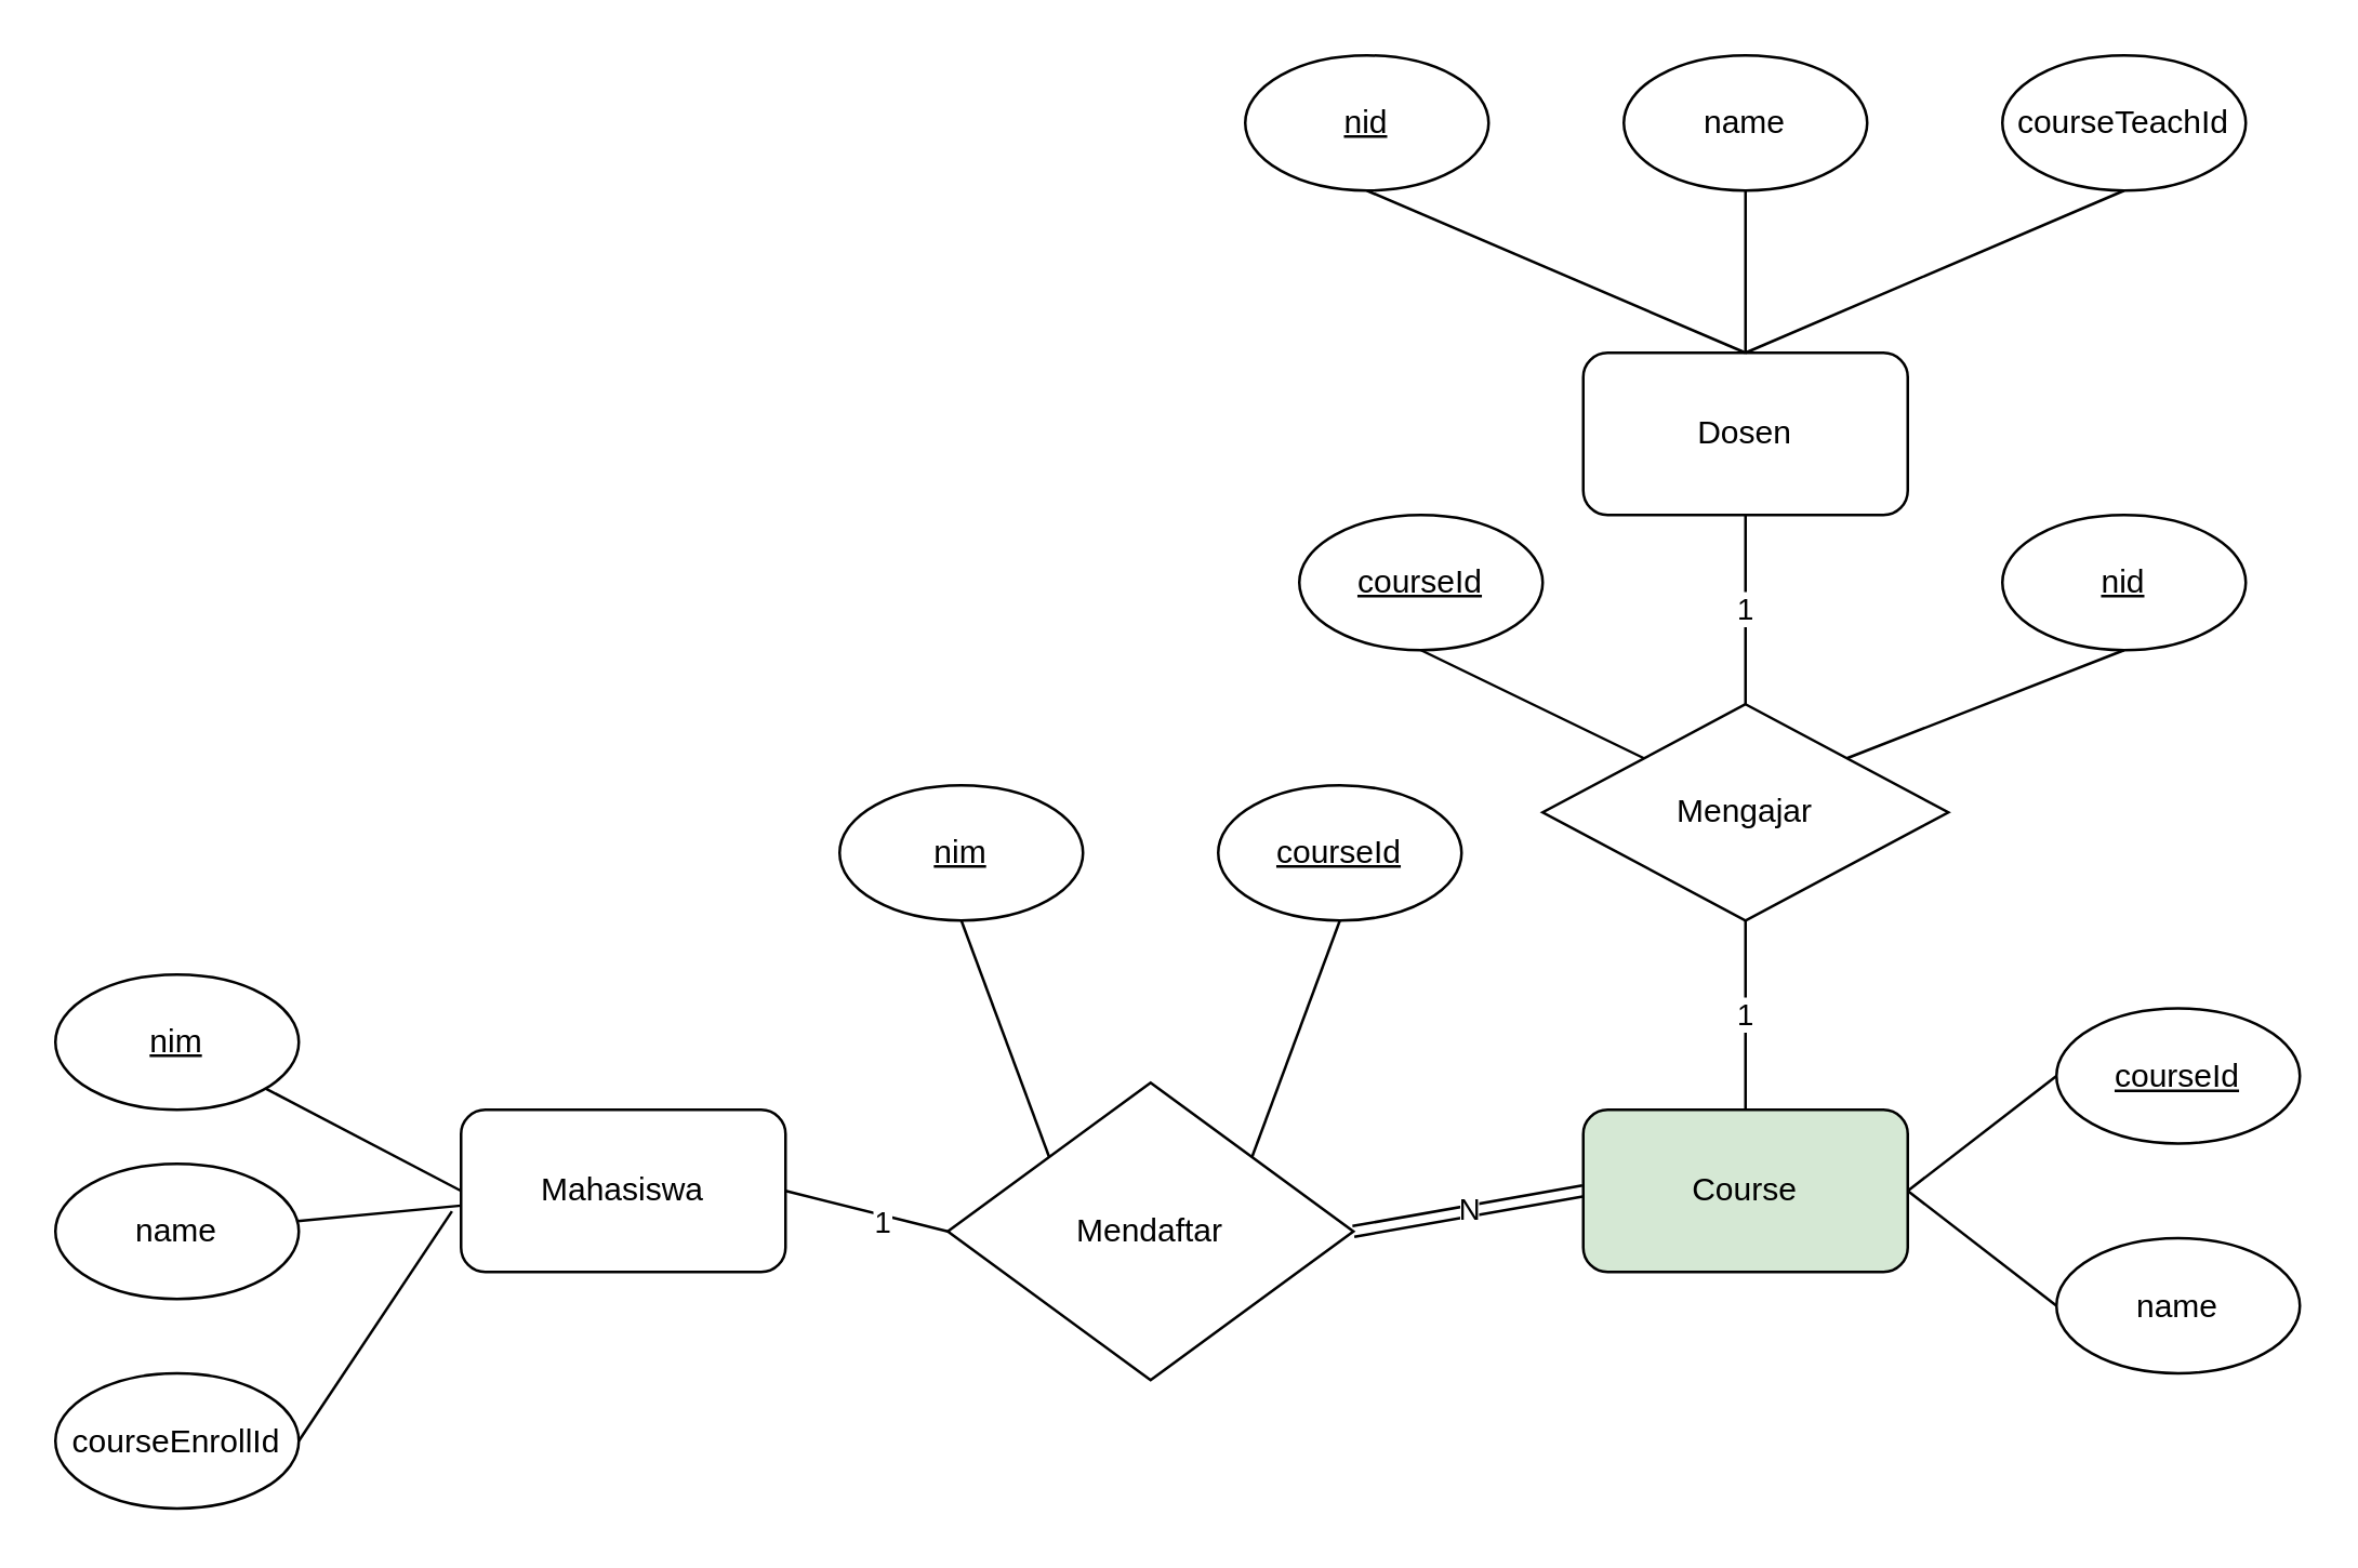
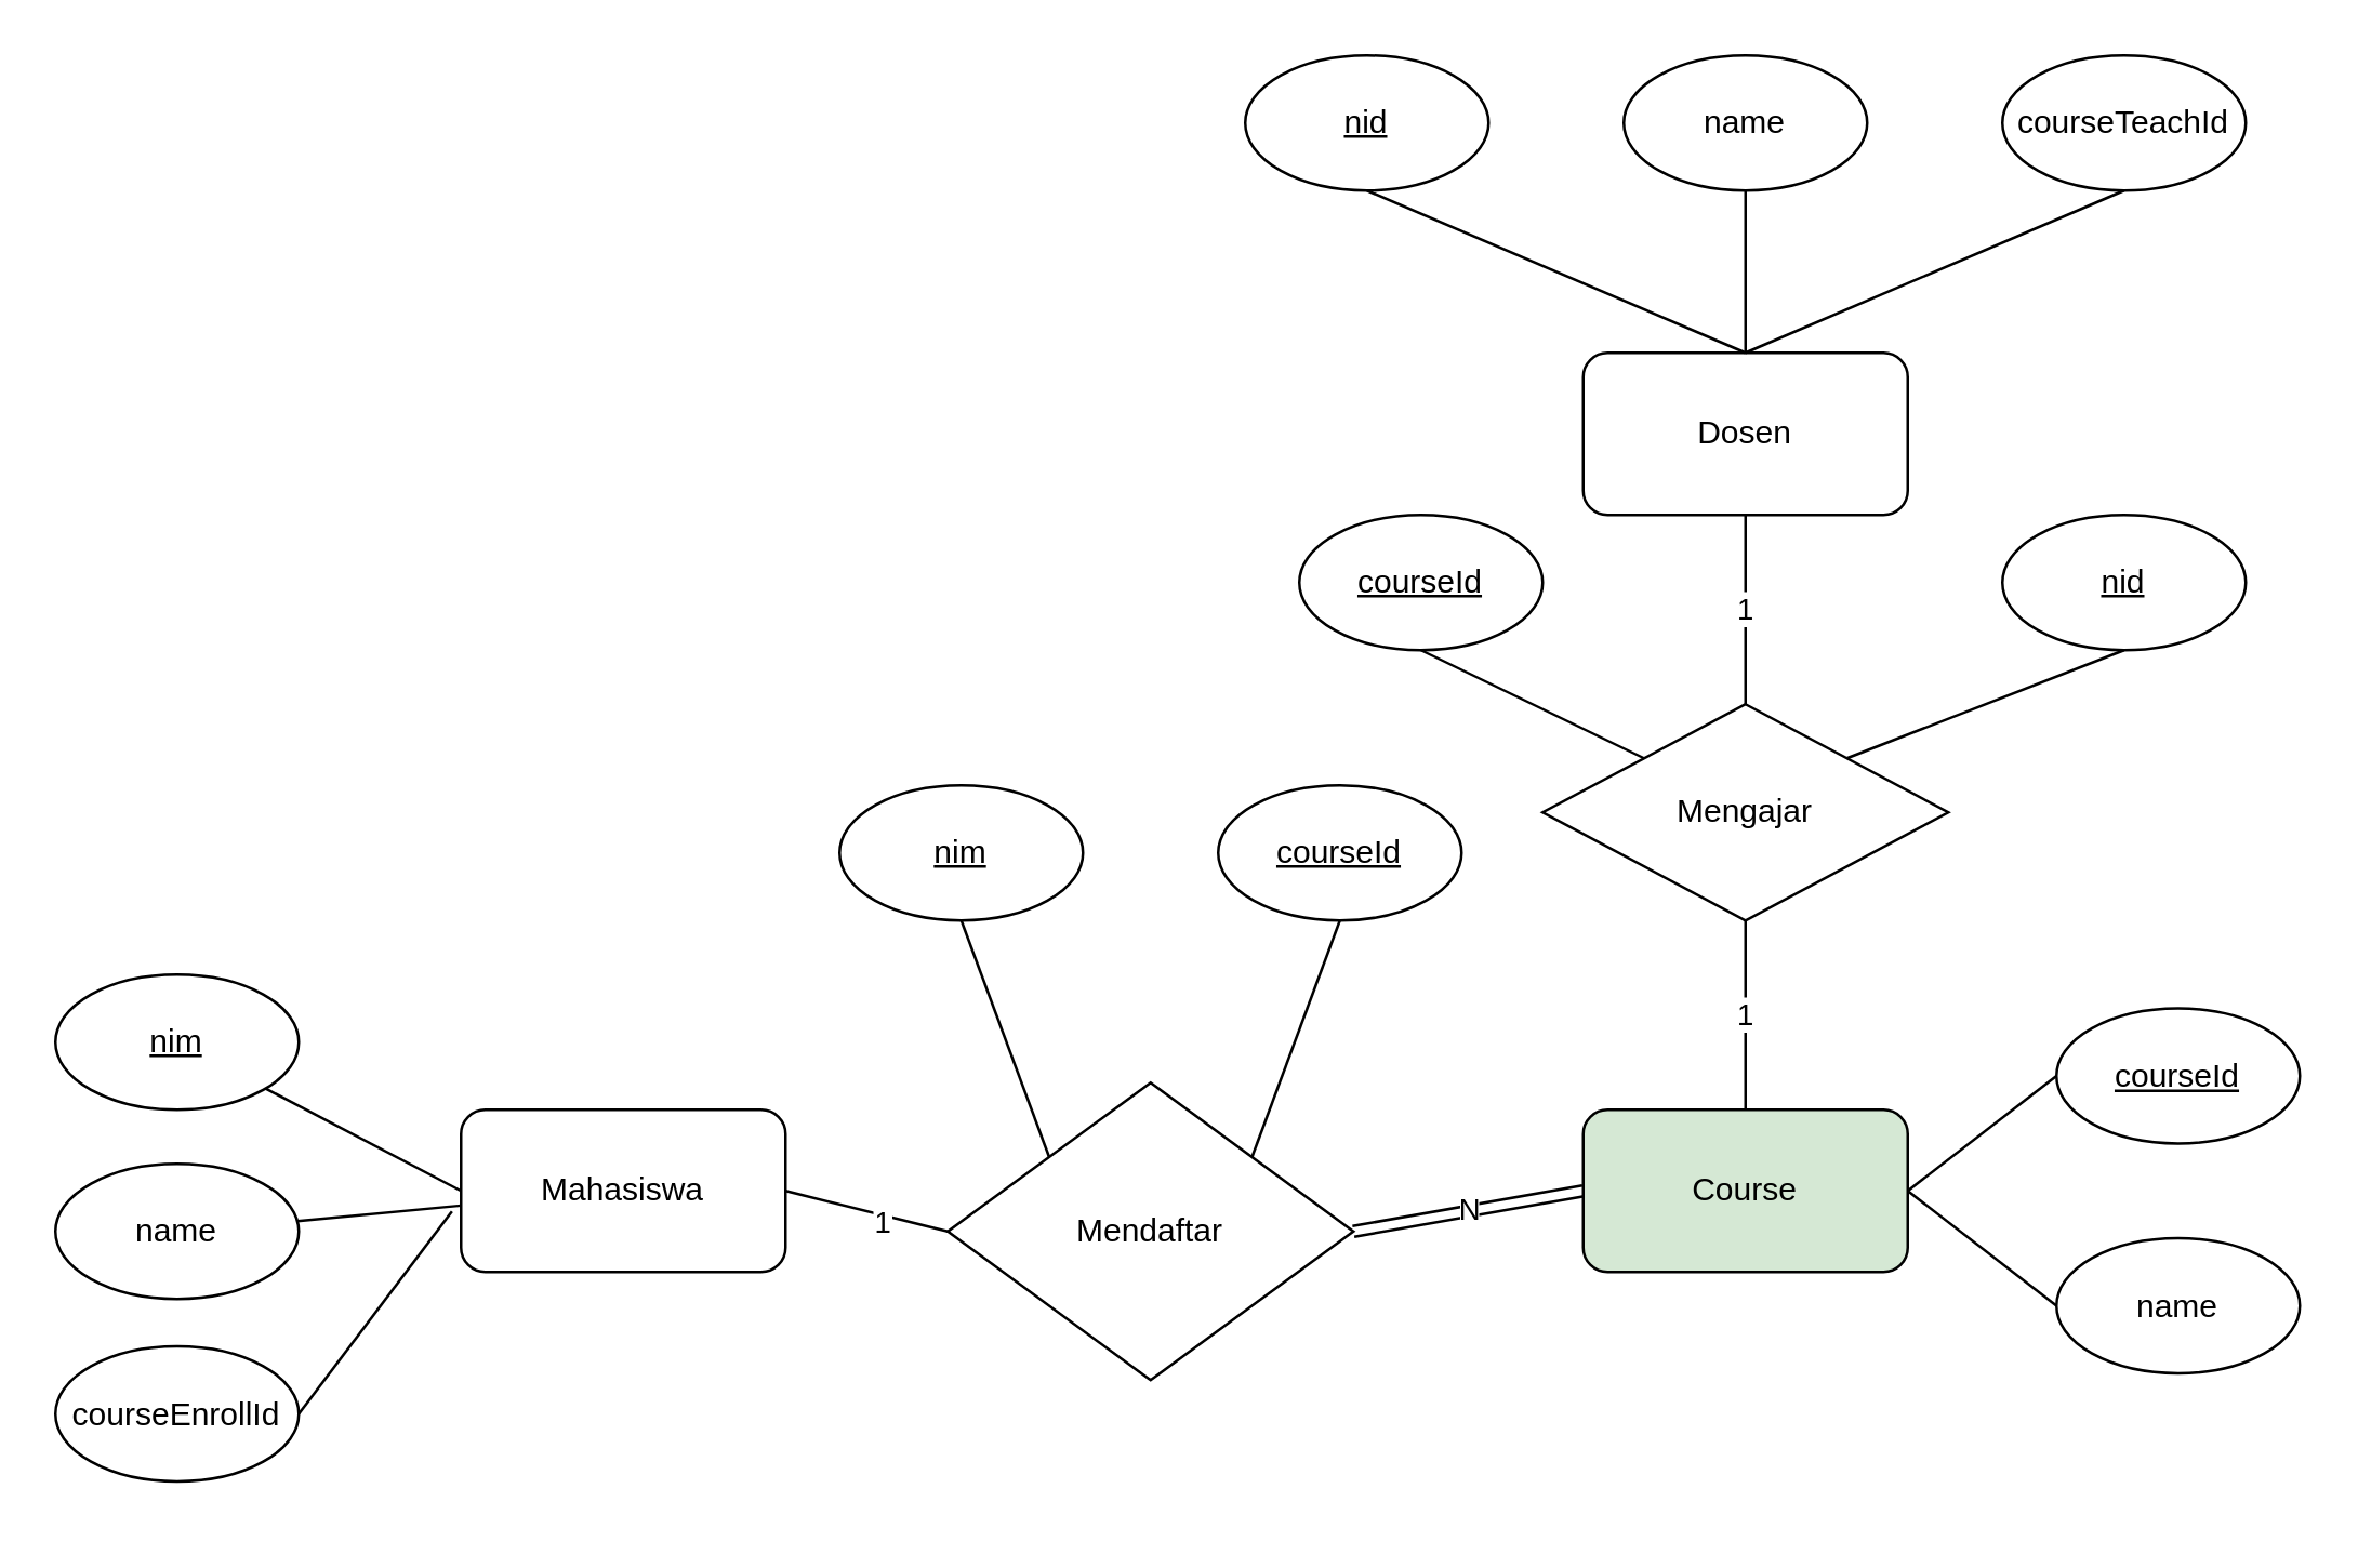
  <mxCell id="0" />
  <mxCell id="1" parent="0" />
  <mxCell id="2" style="edgeStyle=none;rounded=0;orthogonalLoop=1;jettySize=auto;html=1;exitX=1;exitY=0.5;exitDx=0;exitDy=0;entryX=0;entryY=0.5;entryDx=0;entryDy=0;endArrow=none;endFill=0;" edge="1" parent="1" source="4" target="17"><mxGeometry relative="1" as="geometry" /></mxCell>
  <mxCell id="3" value="1" style="edgeLabel;html=1;align=center;verticalAlign=middle;resizable=0;points=[];" vertex="1" connectable="0" parent="2"><mxGeometry x="0.2" y="-3" relative="1" as="geometry"><mxPoint as="offset" /></mxGeometry></mxCell>
  <mxCell id="4" value="Mahasiswa" style="rounded=1;whiteSpace=wrap;html=1;" vertex="1" parent="1"><mxGeometry x="170" y="410" width="120" height="60" as="geometry" /></mxCell>
  <mxCell id="5" value="1" style="edgeStyle=none;rounded=0;orthogonalLoop=1;jettySize=auto;html=1;exitX=0.5;exitY=1;exitDx=0;exitDy=0;entryX=0.5;entryY=0;entryDx=0;entryDy=0;endArrow=none;endFill=0;" edge="1" parent="1" source="6" target="19"><mxGeometry relative="1" as="geometry" /></mxCell>
  <mxCell id="6" value="Dosen" style="rounded=1;whiteSpace=wrap;html=1;" vertex="1" parent="1"><mxGeometry x="585" y="130" width="120" height="60" as="geometry" /></mxCell>
  <mxCell id="7" value="N" style="edgeStyle=none;rounded=0;orthogonalLoop=1;jettySize=auto;html=1;exitX=0;exitY=0.5;exitDx=0;exitDy=0;entryX=1;entryY=0.5;entryDx=0;entryDy=0;endArrow=none;endFill=0;shape=link;" edge="1" parent="1" source="8" target="17"><mxGeometry relative="1" as="geometry" /></mxCell>
  <mxCell id="8" value="Course" style="rounded=1;whiteSpace=wrap;html=1;fillColor=#d5e8d4;" vertex="1" parent="1"><mxGeometry x="585" y="410" width="120" height="60" as="geometry" /></mxCell>
  <mxCell id="9" style="rounded=0;orthogonalLoop=1;jettySize=auto;html=1;entryX=0;entryY=0.5;entryDx=0;entryDy=0;endArrow=none;endFill=0;" edge="1" parent="1" source="10" target="4"><mxGeometry relative="1" as="geometry" /></mxCell>
  <mxCell id="10" value="&lt;u&gt;nim&lt;/u&gt;" style="ellipse;whiteSpace=wrap;html=1;" vertex="1" parent="1"><mxGeometry x="20" y="360" width="90" height="50" as="geometry" /></mxCell>
  <mxCell id="11" style="edgeStyle=none;rounded=0;orthogonalLoop=1;jettySize=auto;html=1;endArrow=none;endFill=0;" edge="1" parent="1" source="12" target="4"><mxGeometry relative="1" as="geometry" /></mxCell>
  <mxCell id="12" value="name" style="ellipse;whiteSpace=wrap;html=1;" vertex="1" parent="1"><mxGeometry x="20" y="430" width="90" height="50" as="geometry" /></mxCell>
  <mxCell id="13" style="edgeStyle=none;rounded=0;orthogonalLoop=1;jettySize=auto;html=1;exitX=0.5;exitY=1;exitDx=0;exitDy=0;entryX=0.5;entryY=0;entryDx=0;entryDy=0;endArrow=none;endFill=0;" edge="1" parent="1" source="14" target="6"><mxGeometry relative="1" as="geometry" /></mxCell>
  <mxCell id="14" value="&lt;u&gt;nid&lt;/u&gt;" style="ellipse;whiteSpace=wrap;html=1;" vertex="1" parent="1"><mxGeometry x="460" y="20" width="90" height="50" as="geometry" /></mxCell>
  <mxCell id="15" style="edgeStyle=none;rounded=0;orthogonalLoop=1;jettySize=auto;html=1;exitX=0.5;exitY=1;exitDx=0;exitDy=0;entryX=0.5;entryY=0;entryDx=0;entryDy=0;endArrow=none;endFill=0;" edge="1" parent="1" source="16" target="6"><mxGeometry relative="1" as="geometry" /></mxCell>
  <mxCell id="16" value="name" style="ellipse;whiteSpace=wrap;html=1;" vertex="1" parent="1"><mxGeometry x="600" y="20" width="90" height="50" as="geometry" /></mxCell>
  <mxCell id="17" value="Mendaftar" style="rhombus;whiteSpace=wrap;html=1;" vertex="1" parent="1"><mxGeometry x="350" y="400" width="150" height="110" as="geometry" /></mxCell>
  <mxCell id="18" value="1" style="edgeStyle=none;rounded=0;orthogonalLoop=1;jettySize=auto;html=1;exitX=0.5;exitY=1;exitDx=0;exitDy=0;entryX=0.5;entryY=0;entryDx=0;entryDy=0;endArrow=none;endFill=0;" edge="1" parent="1" source="19" target="8"><mxGeometry relative="1" as="geometry" /></mxCell>
  <mxCell id="19" value="Mengajar" style="rhombus;whiteSpace=wrap;html=1;" vertex="1" parent="1"><mxGeometry x="570" y="260" width="150" height="80" as="geometry" /></mxCell>
  <mxCell id="20" style="edgeStyle=none;rounded=0;orthogonalLoop=1;jettySize=auto;html=1;exitX=0;exitY=0.5;exitDx=0;exitDy=0;entryX=1;entryY=0.5;entryDx=0;entryDy=0;endArrow=none;endFill=0;" edge="1" parent="1" source="21" target="8"><mxGeometry relative="1" as="geometry" /></mxCell>
  <mxCell id="21" value="&lt;u&gt;courseId&lt;/u&gt;" style="ellipse;whiteSpace=wrap;html=1;" vertex="1" parent="1"><mxGeometry x="760" y="372.5" width="90" height="50" as="geometry" /></mxCell>
  <mxCell id="22" style="edgeStyle=none;rounded=0;orthogonalLoop=1;jettySize=auto;html=1;exitX=0;exitY=0.5;exitDx=0;exitDy=0;entryX=1;entryY=0.5;entryDx=0;entryDy=0;endArrow=none;endFill=0;" edge="1" parent="1" source="23" target="8"><mxGeometry relative="1" as="geometry" /></mxCell>
  <mxCell id="23" value="name" style="ellipse;whiteSpace=wrap;html=1;" vertex="1" parent="1"><mxGeometry x="760" y="457.5" width="90" height="50" as="geometry" /></mxCell>
  <mxCell id="24" style="edgeStyle=none;rounded=0;orthogonalLoop=1;jettySize=auto;html=1;exitX=0.5;exitY=1;exitDx=0;exitDy=0;entryX=0;entryY=0;entryDx=0;entryDy=0;endArrow=none;endFill=0;" edge="1" parent="1" source="25" target="17"><mxGeometry relative="1" as="geometry" /></mxCell>
  <mxCell id="25" value="&lt;u&gt;nim&lt;/u&gt;" style="ellipse;whiteSpace=wrap;html=1;" vertex="1" parent="1"><mxGeometry x="310" y="290" width="90" height="50" as="geometry" /></mxCell>
  <mxCell id="26" style="edgeStyle=none;rounded=0;orthogonalLoop=1;jettySize=auto;html=1;exitX=1;exitY=0.5;exitDx=0;exitDy=0;entryX=-0.028;entryY=0.626;entryDx=0;entryDy=0;entryPerimeter=0;endArrow=none;endFill=0;" edge="1" parent="1" source="27" target="4"><mxGeometry relative="1" as="geometry" /></mxCell>
- <mxCell id="27" value="courseEnrollId" style="ellipse;whiteSpace=wrap;html=1;" vertex="1" parent="1"><mxGeometry x="20" y="507.5" width="90" height="50" as="geometry" /></mxCell>
+ <mxCell id="27" value="courseEnrollId" style="ellipse;whiteSpace=wrap;html=1;" vertex="1" parent="1"><mxGeometry x="20" y="497.5" width="90" height="50" as="geometry" /></mxCell>
  <mxCell id="28" style="edgeStyle=none;rounded=0;orthogonalLoop=1;jettySize=auto;html=1;exitX=0.5;exitY=1;exitDx=0;exitDy=0;entryX=0.5;entryY=0;entryDx=0;entryDy=0;endArrow=none;endFill=0;" edge="1" parent="1" source="29" target="6"><mxGeometry relative="1" as="geometry" /></mxCell>
  <mxCell id="29" value="courseTeachId" style="ellipse;whiteSpace=wrap;html=1;" vertex="1" parent="1"><mxGeometry x="740" y="20" width="90" height="50" as="geometry" /></mxCell>
  <mxCell id="30" style="edgeStyle=none;rounded=0;orthogonalLoop=1;jettySize=auto;html=1;exitX=0.5;exitY=1;exitDx=0;exitDy=0;entryX=1;entryY=0;entryDx=0;entryDy=0;endArrow=none;endFill=0;" edge="1" parent="1" source="31" target="17"><mxGeometry relative="1" as="geometry" /></mxCell>
  <mxCell id="31" value="&lt;u&gt;courseId&lt;/u&gt;" style="ellipse;whiteSpace=wrap;html=1;" vertex="1" parent="1"><mxGeometry x="450" y="290" width="90" height="50" as="geometry" /></mxCell>
  <mxCell id="32" style="edgeStyle=none;rounded=0;orthogonalLoop=1;jettySize=auto;html=1;exitX=0.5;exitY=1;exitDx=0;exitDy=0;entryX=0;entryY=0;entryDx=0;entryDy=0;endArrow=none;endFill=0;" edge="1" parent="1" source="33" target="19"><mxGeometry relative="1" as="geometry" /></mxCell>
  <mxCell id="33" value="&lt;u&gt;courseId&lt;/u&gt;" style="ellipse;whiteSpace=wrap;html=1;" vertex="1" parent="1"><mxGeometry x="480" y="190" width="90" height="50" as="geometry" /></mxCell>
  <mxCell id="34" style="edgeStyle=none;rounded=0;orthogonalLoop=1;jettySize=auto;html=1;exitX=0.5;exitY=1;exitDx=0;exitDy=0;entryX=1;entryY=0;entryDx=0;entryDy=0;endArrow=none;endFill=0;" edge="1" parent="1" source="35" target="19"><mxGeometry relative="1" as="geometry" /></mxCell>
  <mxCell id="35" value="&lt;u&gt;nid&lt;/u&gt;" style="ellipse;whiteSpace=wrap;html=1;" vertex="1" parent="1"><mxGeometry x="740" y="190" width="90" height="50" as="geometry" /></mxCell>
